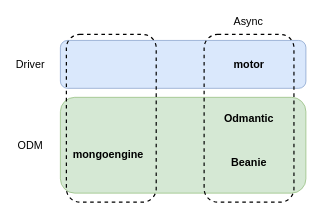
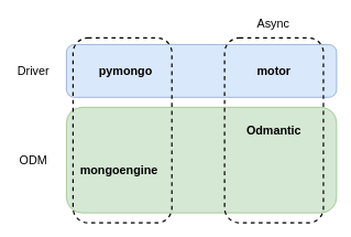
  <mxCell id="0" />
  <mxCell id="1" parent="0" />
  <mxCell id="2" value="" style="rounded=1;whiteSpace=wrap;html=1;fillColor=#dae8fc;strokeColor=#6c8ebf;" vertex="1" parent="1"><mxGeometry x="100" y="67" width="410" height="80" as="geometry" /></mxCell>
+ <mxCell id="3" value="&lt;font style=&quot;font-size: 18px&quot;&gt;pymongo&lt;/font&gt;" style="text;html=1;strokeColor=none;fillColor=none;align=center;verticalAlign=middle;whiteSpace=wrap;rounded=0;fontStyle=1" vertex="1" parent="1"><mxGeometry x="160" y="92" width="60" height="30" as="geometry" /></mxCell>
  <mxCell id="4" value="&lt;font style=&quot;font-size: 18px&quot;&gt;motor&lt;/font&gt;" style="text;html=1;strokeColor=none;fillColor=none;align=center;verticalAlign=middle;whiteSpace=wrap;rounded=0;fontStyle=1" vertex="1" parent="1"><mxGeometry x="385" y="92" width="60" height="30" as="geometry" /></mxCell>
  <mxCell id="5" value="" style="rounded=1;whiteSpace=wrap;html=1;fontSize=18;fillColor=#d5e8d4;strokeColor=#82b366;" vertex="1" parent="1"><mxGeometry x="100" y="162" width="410" height="160" as="geometry" /></mxCell>
  <mxCell id="6" value="&lt;font style=&quot;font-size: 18px&quot;&gt;mongoengine&lt;/font&gt;" style="text;html=1;strokeColor=none;fillColor=none;align=center;verticalAlign=middle;whiteSpace=wrap;rounded=0;fontStyle=1" vertex="1" parent="1"><mxGeometry x="150" y="242" width="60" height="30" as="geometry" /></mxCell>
  <mxCell id="7" value="&lt;font style=&quot;font-size: 18px&quot;&gt;Odmantic&lt;/font&gt;" style="text;html=1;strokeColor=none;fillColor=none;align=center;verticalAlign=middle;whiteSpace=wrap;rounded=0;fontStyle=1" vertex="1" parent="1"><mxGeometry x="385" y="182" width="60" height="30" as="geometry" /></mxCell>
- <mxCell id="8" value="&lt;font style=&quot;font-size: 18px&quot;&gt;Beanie&lt;/font&gt;" style="text;html=1;strokeColor=none;fillColor=none;align=center;verticalAlign=middle;whiteSpace=wrap;rounded=0;fontStyle=1" vertex="1" parent="1"><mxGeometry x="385" y="257" width="60" height="30" as="geometry" /></mxCell>
  <mxCell id="9" value="" style="rounded=1;whiteSpace=wrap;html=1;fontSize=18;fillColor=none;strokeWidth=2;dashed=1;" vertex="1" parent="1"><mxGeometry x="110" y="57" width="150" height="280" as="geometry" /></mxCell>
  <mxCell id="10" value="" style="rounded=1;whiteSpace=wrap;html=1;fontSize=18;fillColor=none;strokeWidth=2;dashed=1;" vertex="1" parent="1"><mxGeometry x="340" y="57" width="150" height="280" as="geometry" /></mxCell>
  <mxCell id="11" value="Driver" style="text;html=1;strokeColor=none;fillColor=none;align=center;verticalAlign=middle;whiteSpace=wrap;rounded=0;dashed=1;fontSize=18;" vertex="1" parent="1"><mxGeometry x="20" y="92" width="60" height="30" as="geometry" /></mxCell>
  <mxCell id="12" value="ODM" style="text;html=1;strokeColor=none;fillColor=none;align=center;verticalAlign=middle;whiteSpace=wrap;rounded=0;dashed=1;fontSize=18;" vertex="1" parent="1"><mxGeometry x="20" y="227" width="60" height="30" as="geometry" /></mxCell>
  <mxCell id="13" value="Async" style="text;html=1;strokeColor=none;fillColor=none;align=center;verticalAlign=middle;whiteSpace=wrap;rounded=0;dashed=1;fontSize=18;" vertex="1" parent="1"><mxGeometry x="384" y="20" width="60" height="30" as="geometry" /></mxCell>
